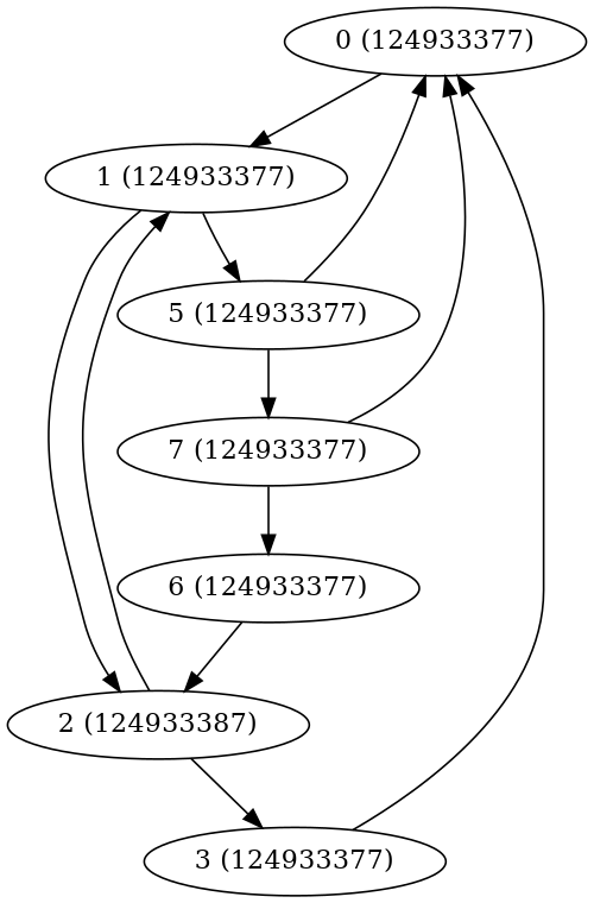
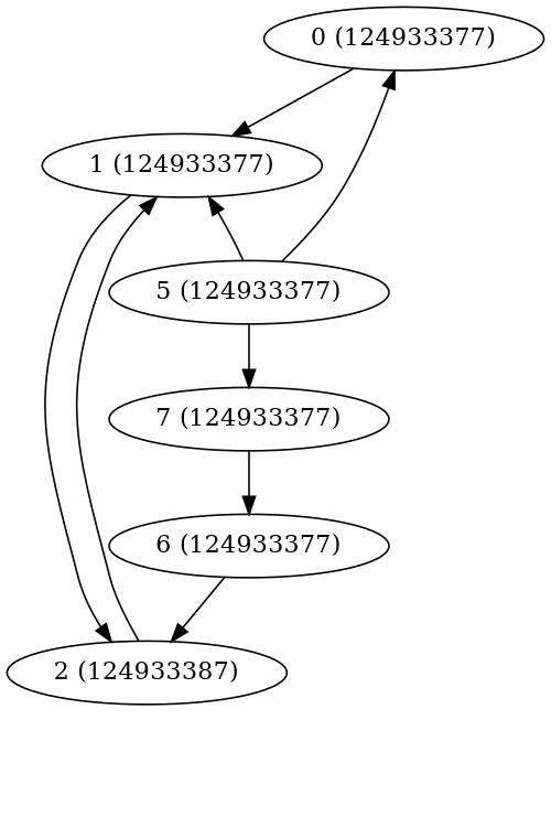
  digraph {
    n1 [label="0 (124933377)"]
    n2 [label="1 (124933377)"]
    n3 [label="2 (124933387)"]
-   n4 [label="3 (124933377)"]
    n5 [label="5 (124933377)"]
    n6 [label="7 (124933377)"]
    n7 [label="6 (124933377)"]
    n1 -> n2
    n2 -> n3
    n3 -> n2
-   n3 -> n4
-   n4 -> n1
    n5 -> n1
-   n2 -> n5
+   n5 -> n2
    n5 -> n6
-   n6 -> n1
    n6 -> n7
    n7 -> n3
  }
